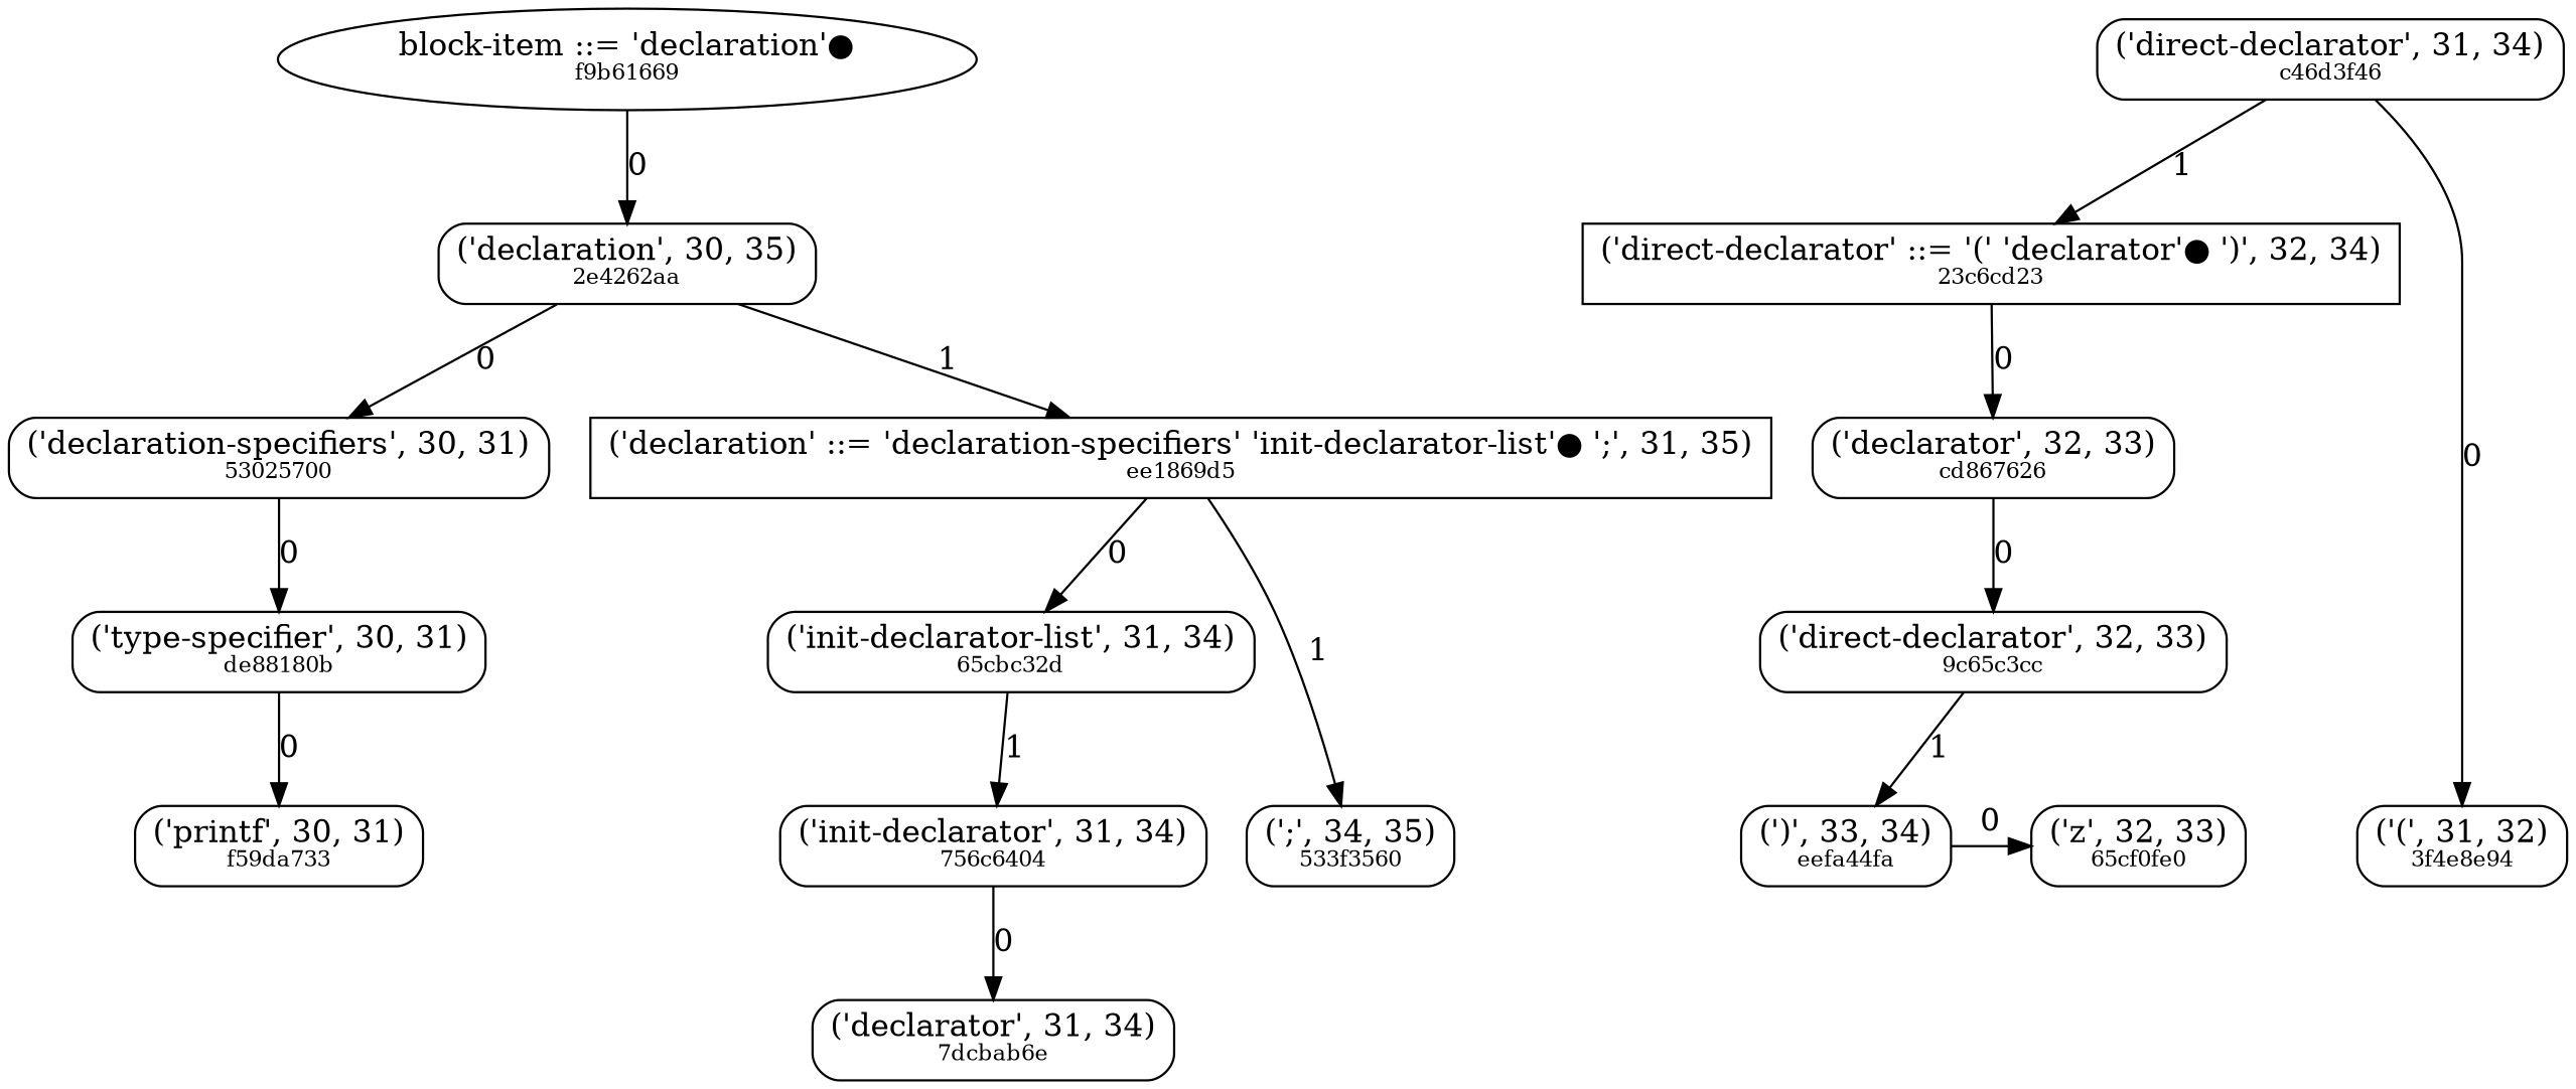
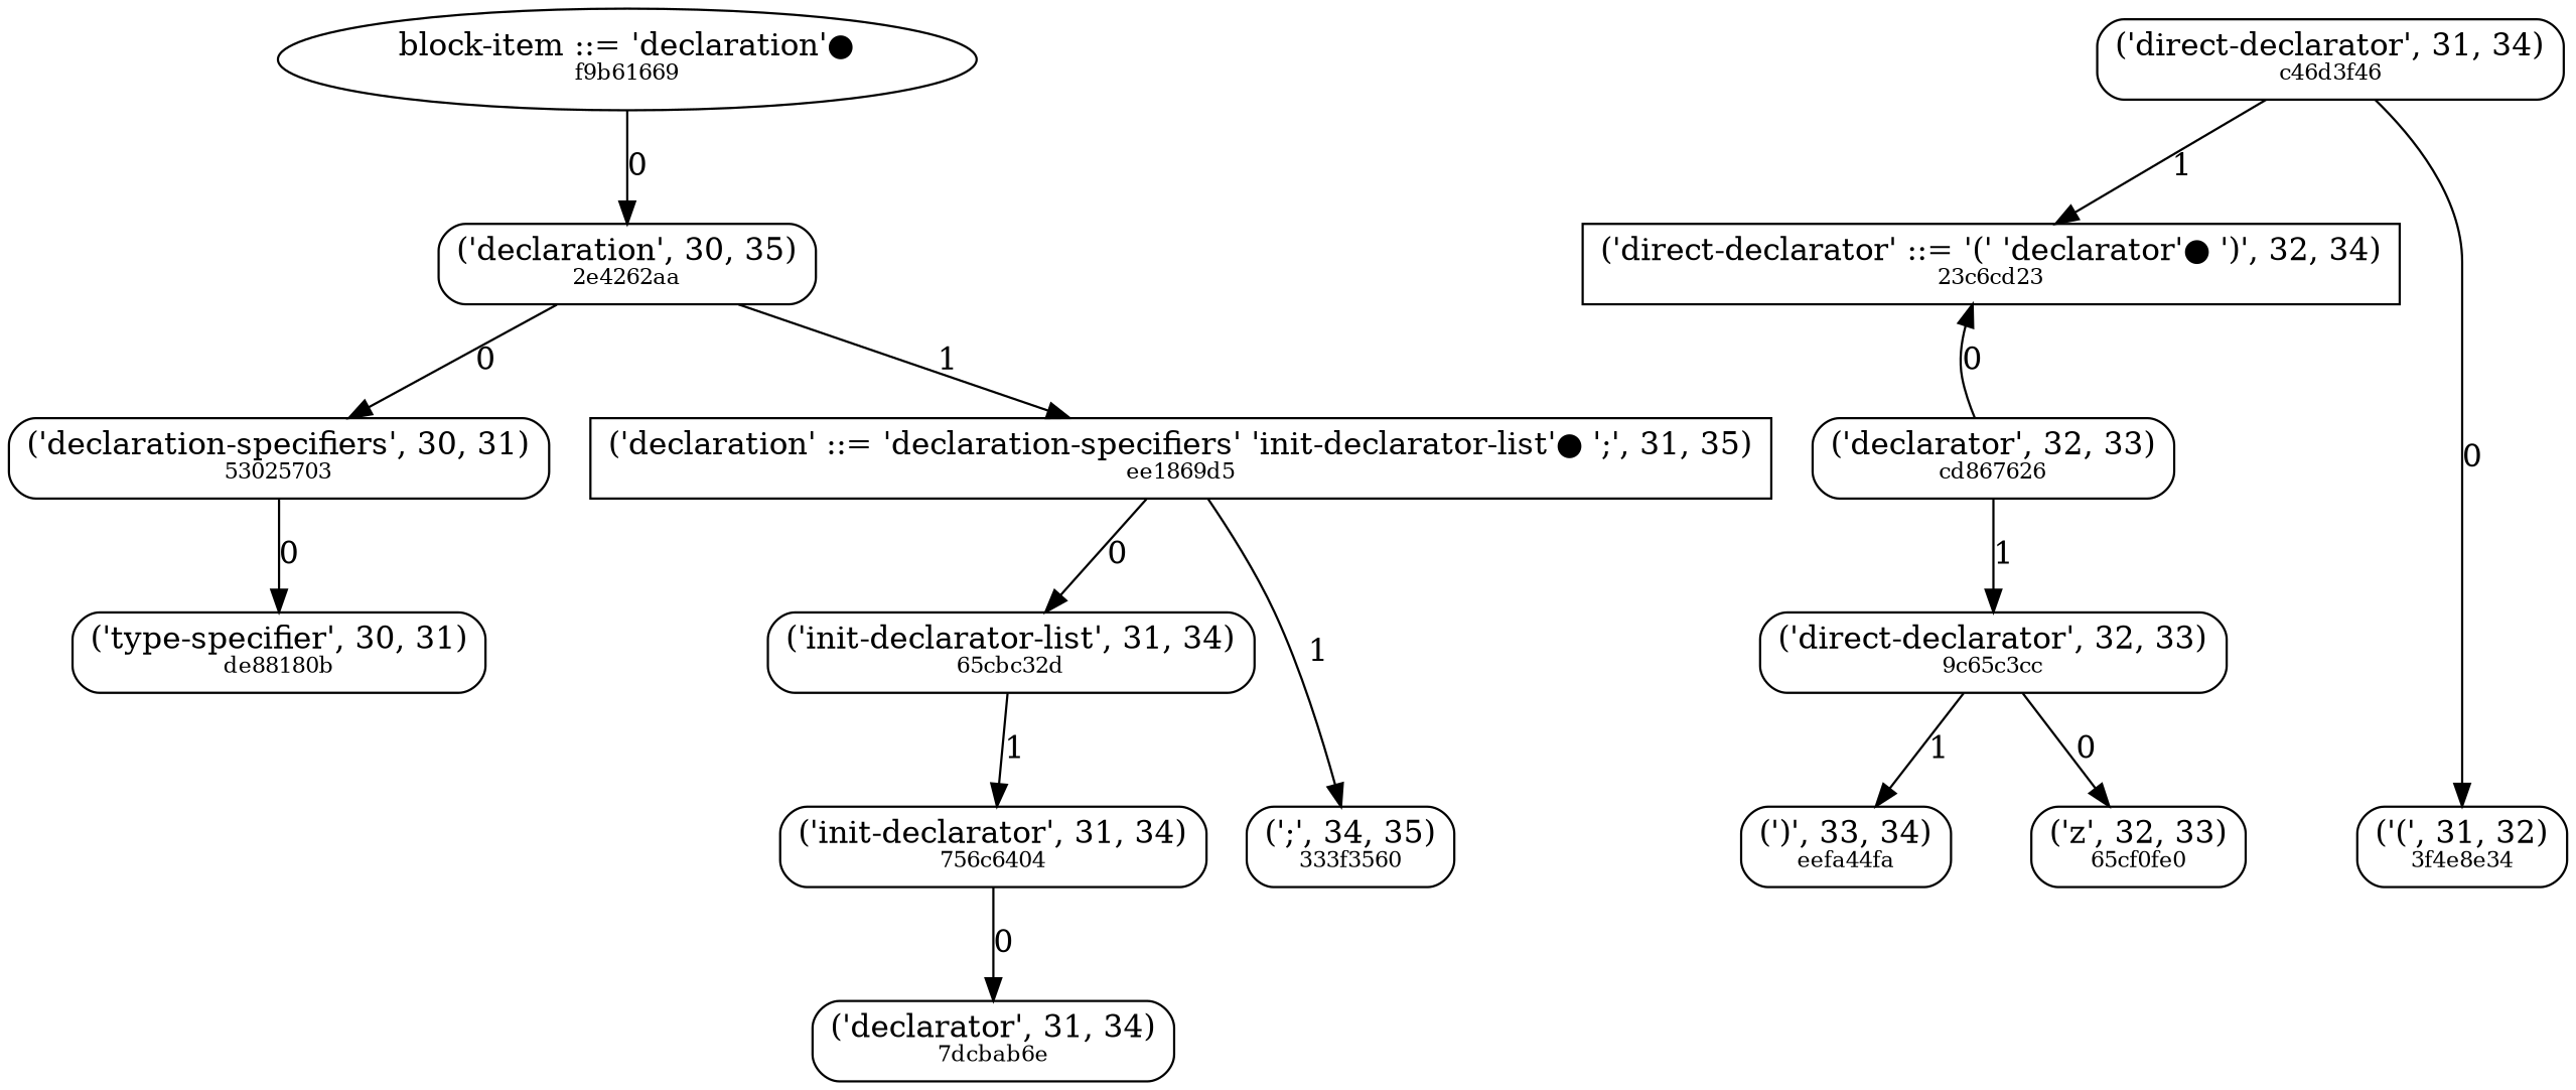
  digraph {
    fontname="DejaVu Serif"
    node [fontname="DejaVu Serif" shape=box style=rounded]
    edge [fontname="DejaVu Serif"]
    n1 [label=<block-item ::= 'declaration'●<BR /><FONT POINT-SIZE="10">f9b61669</FONT>> shape=oval style=""]
    n2 [label=<('declaration', 30, 35)<BR /><FONT POINT-SIZE="10">2e4262aa</FONT>>]
-   n3 [label=<('declaration-specifiers', 30, 31)<BR /><FONT POINT-SIZE="10">53025700</FONT>>]
+   n3 [label=<('declaration-specifiers', 30, 31)<BR /><FONT POINT-SIZE="10">53025703</FONT>>]
    n4 [label=<('declaration' ::= 'declaration-specifiers' 'init-declarator-list'● ';', 31, 35)<BR /><FONT POINT-SIZE="10">ee1869d5</FONT>> style=""]
    n5 [label=<('type-specifier', 30, 31)<BR /><FONT POINT-SIZE="10">de88180b</FONT>>]
    n6 [label=<('init-declarator-list', 31, 34)<BR /><FONT POINT-SIZE="10">65cbc32d</FONT>>]
    n7 [label=<('init-declarator', 31, 34)<BR /><FONT POINT-SIZE="10">756c6404</FONT>>]
    n8 [label=<('declarator', 31, 34)<BR /><FONT POINT-SIZE="10">7dcbab6e</FONT>>]
    n9 [label=<('direct-declarator', 31, 34)<BR /><FONT POINT-SIZE="10">c46d3f46</FONT>>]
    n10 [label=<('direct-declarator' ::= '(' 'declarator'● ')', 32, 34)<BR /><FONT POINT-SIZE="10">23c6cd23</FONT>> style=""]
    n11 [label=<('declarator', 32, 33)<BR /><FONT POINT-SIZE="10">cd867626</FONT>>]
    n12 [label=<('direct-declarator', 32, 33)<BR /><FONT POINT-SIZE="10">9c65c3cc</FONT>>]
-   n13 [label=<('printf', 30, 31)<BR /><FONT POINT-SIZE="10">f59da733</FONT>>]
-   n14 [label=<('(', 31, 32)<BR /><FONT POINT-SIZE="10">3f4e8e94</FONT>>]
+   n14 [label=<('(', 31, 32)<BR /><FONT POINT-SIZE="10">3f4e8e34</FONT>>]
    n15 [label=<('z', 32, 33)<BR /><FONT POINT-SIZE="10">65cf0fe0</FONT>>]
    n16 [label=<(')', 33, 34)<BR /><FONT POINT-SIZE="10">eefa44fa</FONT>>]
-   n17 [label=<(';', 34, 35)<BR /><FONT POINT-SIZE="10">533f3560</FONT>>]
+   n17 [label=<(';', 34, 35)<BR /><FONT POINT-SIZE="10">333f3560</FONT>>]
    subgraph sub_1 {
      rank=same
      n1
    }
    subgraph sub_2 {
      rank=same
      n2
    }
    subgraph sub_3 {
      rank=same
      n3
      n4
    }
    subgraph sub_4 {
      rank=same
      n5
      n6
    }
    subgraph sub_5 {
      rank=same
      n7
    }
    subgraph sub_6 {
      rank=same
      n8
    }
    subgraph sub_7 {
      rank=same
      n9
    }
    subgraph sub_8 {
      rank=same
      n10
    }
    subgraph sub_9 {
      rank=same
      n11
    }
    subgraph sub_10 {
      rank=same
      n12
    }
    subgraph sub_11 {
      rank=same
-     n13
      n14
      n15
      n16
      n17
    }
    n1 -> n2 [label=0]
    n2 -> n3 [label=0]
    n2 -> n4 [label=1]
    n3 -> n5 [label=0]
    n4 -> n6 [label=0]
    n4 -> n17 [label=1]
-   n5 -> n13 [label=0]
    n6 -> n7 [label=1]
    n7 -> n8 [label=0]
    n9 -> n10 [label=1]
    n9 -> n14 [label=0]
-   n10 -> n11 [label=0]
-   n11 -> n12 [label=0]
-   n16 -> n15 [label=0]
+   n11 -> n10 [label=0]
+   n11 -> n12 [label=1]
+   n12 -> n15 [label=0]
    n12 -> n16 [label=1]
  }
